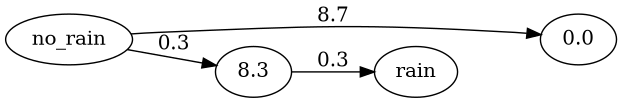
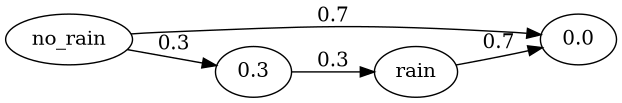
  digraph {
    rankdir=LR
    edge [weight=0.7]
    n1 [label=0.0]
    rain
-   0.3 [label=8.3]
+   0.3
    no_rain
+   rain -> n1 [label=0.7]
    0.3 -> rain [label=0.3 weight=0.3]
-   no_rain -> n1 [label=8.7]
+   no_rain -> n1 [label=0.7]
    no_rain -> 0.3 [label=0.3 weight=0.3]
  }
